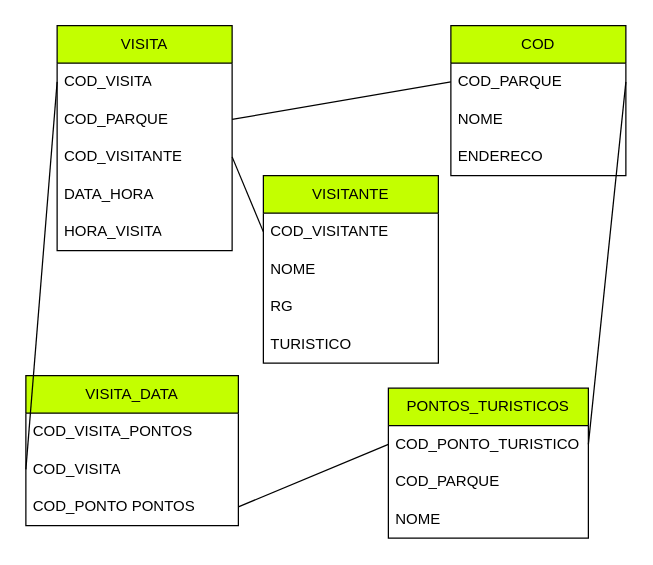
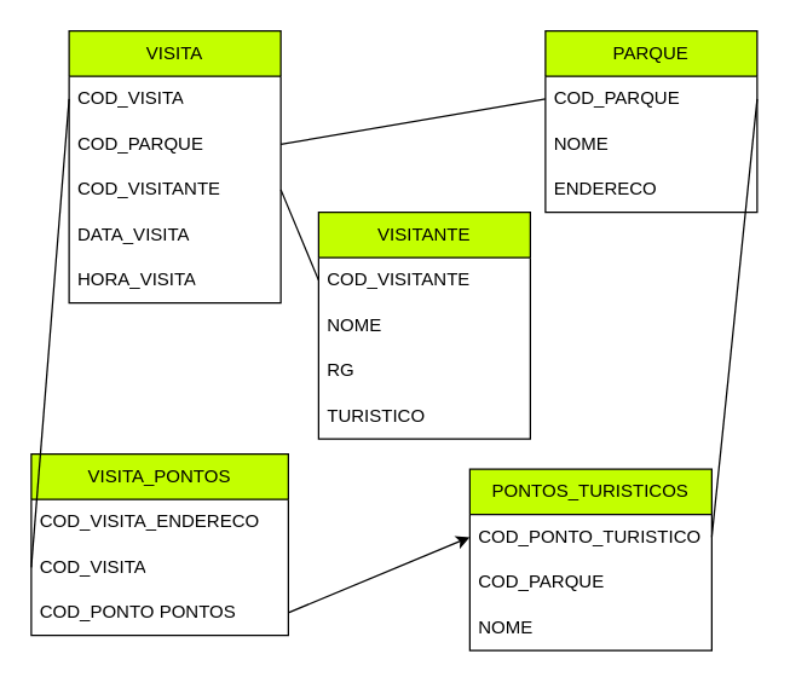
  <mxCell id="0" />
  <mxCell id="1" parent="0" />
  <mxCell id="2" value="VISITA" style="swimlane;fontStyle=0;childLayout=stackLayout;horizontal=1;startSize=30;horizontalStack=0;resizeParent=1;resizeParentMax=0;resizeLast=0;collapsible=1;marginBottom=0;whiteSpace=wrap;html=1;fillColor=#C3FF00;" parent="1" vertex="1"><mxGeometry x="45" y="20" width="140" height="180" as="geometry" /></mxCell>
  <mxCell id="3" value="COD_VISITA" style="text;strokeColor=none;fillColor=none;align=left;verticalAlign=middle;spacingLeft=4;spacingRight=4;overflow=hidden;points=[[0,0.5],[1,0.5]];portConstraint=eastwest;rotatable=0;whiteSpace=wrap;html=1;" parent="2" vertex="1"><mxGeometry y="30" width="140" height="30" as="geometry" /></mxCell>
  <mxCell id="4" value="COD_PARQUE" style="text;strokeColor=none;fillColor=none;align=left;verticalAlign=middle;spacingLeft=4;spacingRight=4;overflow=hidden;points=[[0,0.5],[1,0.5]];portConstraint=eastwest;rotatable=0;whiteSpace=wrap;html=1;" parent="2" vertex="1"><mxGeometry y="60" width="140" height="30" as="geometry" /></mxCell>
  <mxCell id="5" value="COD_VISITANTE" style="text;strokeColor=none;fillColor=none;align=left;verticalAlign=middle;spacingLeft=4;spacingRight=4;overflow=hidden;points=[[0,0.5],[1,0.5]];portConstraint=eastwest;rotatable=0;whiteSpace=wrap;html=1;" vertex="1" parent="2"><mxGeometry y="90" width="140" height="30" as="geometry" /></mxCell>
- <mxCell id="6" value="DATA_HORA" style="text;strokeColor=none;fillColor=none;align=left;verticalAlign=middle;spacingLeft=4;spacingRight=4;overflow=hidden;points=[[0,0.5],[1,0.5]];portConstraint=eastwest;rotatable=0;whiteSpace=wrap;html=1;" parent="2" vertex="1"><mxGeometry y="120" width="140" height="30" as="geometry" /></mxCell>
+ <mxCell id="6" value="DATA_VISITA" style="text;strokeColor=none;fillColor=none;align=left;verticalAlign=middle;spacingLeft=4;spacingRight=4;overflow=hidden;points=[[0,0.5],[1,0.5]];portConstraint=eastwest;rotatable=0;whiteSpace=wrap;html=1;" parent="2" vertex="1"><mxGeometry y="120" width="140" height="30" as="geometry" /></mxCell>
  <mxCell id="7" value="HORA_VISITA" style="text;strokeColor=none;fillColor=none;align=left;verticalAlign=middle;spacingLeft=4;spacingRight=4;overflow=hidden;points=[[0,0.5],[1,0.5]];portConstraint=eastwest;rotatable=0;whiteSpace=wrap;html=1;" parent="2" vertex="1"><mxGeometry y="150" width="140" height="30" as="geometry" /></mxCell>
  <mxCell id="8" value="VISITANTE" style="swimlane;fontStyle=0;childLayout=stackLayout;horizontal=1;startSize=30;horizontalStack=0;resizeParent=1;resizeParentMax=0;resizeLast=0;collapsible=1;marginBottom=0;whiteSpace=wrap;html=1;fillColor=#C3FF00;" parent="1" vertex="1"><mxGeometry x="210" y="140" width="140" height="150" as="geometry" /></mxCell>
  <mxCell id="9" value="COD_VISITANTE" style="text;strokeColor=none;fillColor=none;align=left;verticalAlign=middle;spacingLeft=4;spacingRight=4;overflow=hidden;points=[[0,0.5],[1,0.5]];portConstraint=eastwest;rotatable=0;whiteSpace=wrap;html=1;" parent="8" vertex="1"><mxGeometry y="30" width="140" height="30" as="geometry" /></mxCell>
  <mxCell id="10" value="NOME" style="text;strokeColor=none;fillColor=none;align=left;verticalAlign=middle;spacingLeft=4;spacingRight=4;overflow=hidden;points=[[0,0.5],[1,0.5]];portConstraint=eastwest;rotatable=0;whiteSpace=wrap;html=1;" parent="8" vertex="1"><mxGeometry y="60" width="140" height="30" as="geometry" /></mxCell>
  <mxCell id="11" value="RG" style="text;strokeColor=none;fillColor=none;align=left;verticalAlign=middle;spacingLeft=4;spacingRight=4;overflow=hidden;points=[[0,0.5],[1,0.5]];portConstraint=eastwest;rotatable=0;whiteSpace=wrap;html=1;" parent="8" vertex="1"><mxGeometry y="90" width="140" height="30" as="geometry" /></mxCell>
  <mxCell id="12" value="TURISTICO" style="text;strokeColor=none;fillColor=none;align=left;verticalAlign=middle;spacingLeft=4;spacingRight=4;overflow=hidden;points=[[0,0.5],[1,0.5]];portConstraint=eastwest;rotatable=0;whiteSpace=wrap;html=1;" parent="8" vertex="1"><mxGeometry y="120" width="140" height="30" as="geometry" /></mxCell>
- <mxCell id="13" value="COD" style="swimlane;fontStyle=0;childLayout=stackLayout;horizontal=1;startSize=30;horizontalStack=0;resizeParent=1;resizeParentMax=0;resizeLast=0;collapsible=1;marginBottom=0;whiteSpace=wrap;html=1;fillColor=#C3FF00;" parent="1" vertex="1"><mxGeometry x="360" y="20" width="140" height="120" as="geometry" /></mxCell>
+ <mxCell id="13" value="PARQUE" style="swimlane;fontStyle=0;childLayout=stackLayout;horizontal=1;startSize=30;horizontalStack=0;resizeParent=1;resizeParentMax=0;resizeLast=0;collapsible=1;marginBottom=0;whiteSpace=wrap;html=1;fillColor=#C3FF00;" parent="1" vertex="1"><mxGeometry x="360" y="20" width="140" height="120" as="geometry" /></mxCell>
  <mxCell id="14" value="COD_PARQUE" style="text;strokeColor=none;fillColor=none;align=left;verticalAlign=middle;spacingLeft=4;spacingRight=4;overflow=hidden;points=[[0,0.5],[1,0.5]];portConstraint=eastwest;rotatable=0;whiteSpace=wrap;html=1;" parent="13" vertex="1"><mxGeometry y="30" width="140" height="30" as="geometry" /></mxCell>
  <mxCell id="15" value="NOME" style="text;strokeColor=none;fillColor=none;align=left;verticalAlign=middle;spacingLeft=4;spacingRight=4;overflow=hidden;points=[[0,0.5],[1,0.5]];portConstraint=eastwest;rotatable=0;whiteSpace=wrap;html=1;" parent="13" vertex="1"><mxGeometry y="60" width="140" height="30" as="geometry" /></mxCell>
  <mxCell id="16" value="ENDERECO" style="text;strokeColor=none;fillColor=none;align=left;verticalAlign=middle;spacingLeft=4;spacingRight=4;overflow=hidden;points=[[0,0.5],[1,0.5]];portConstraint=eastwest;rotatable=0;whiteSpace=wrap;html=1;" parent="13" vertex="1"><mxGeometry y="90" width="140" height="30" as="geometry" /></mxCell>
  <mxCell id="17" value="PONTOS_TURISTICOS" style="swimlane;fontStyle=0;childLayout=stackLayout;horizontal=1;startSize=30;horizontalStack=0;resizeParent=1;resizeParentMax=0;resizeLast=0;collapsible=1;marginBottom=0;whiteSpace=wrap;html=1;fillColor=#C3FF00;" parent="1" vertex="1"><mxGeometry x="310" y="310" width="160" height="120" as="geometry" /></mxCell>
  <mxCell id="18" value="COD_PONTO_TURISTICO" style="text;strokeColor=none;fillColor=none;align=left;verticalAlign=middle;spacingLeft=4;spacingRight=4;overflow=hidden;points=[[0,0.5],[1,0.5]];portConstraint=eastwest;rotatable=0;whiteSpace=wrap;html=1;" parent="17" vertex="1"><mxGeometry y="30" width="160" height="30" as="geometry" /></mxCell>
  <mxCell id="19" value="COD_PARQUE" style="text;strokeColor=none;fillColor=none;align=left;verticalAlign=middle;spacingLeft=4;spacingRight=4;overflow=hidden;points=[[0,0.5],[1,0.5]];portConstraint=eastwest;rotatable=0;whiteSpace=wrap;html=1;" parent="17" vertex="1"><mxGeometry y="60" width="160" height="30" as="geometry" /></mxCell>
  <mxCell id="20" value="NOME" style="text;strokeColor=none;fillColor=none;align=left;verticalAlign=middle;spacingLeft=4;spacingRight=4;overflow=hidden;points=[[0,0.5],[1,0.5]];portConstraint=eastwest;rotatable=0;whiteSpace=wrap;html=1;" parent="17" vertex="1"><mxGeometry y="90" width="160" height="30" as="geometry" /></mxCell>
  <mxCell id="21" value="" style="endArrow=none;html=1;rounded=0;entryX=0;entryY=0.5;entryDx=0;entryDy=0;exitX=1;exitY=0.5;exitDx=0;exitDy=0;" parent="1" source="4" target="14" edge="1"><mxGeometry width="50" height="50" relative="1" as="geometry"><mxPoint x="130" y="280" as="sourcePoint" /><mxPoint x="180" y="230" as="targetPoint" /></mxGeometry></mxCell>
  <mxCell id="22" value="" style="endArrow=none;html=1;rounded=0;entryX=1;entryY=0.5;entryDx=0;entryDy=0;exitX=1;exitY=0.5;exitDx=0;exitDy=0;" parent="1" source="18" target="14" edge="1"><mxGeometry width="50" height="50" relative="1" as="geometry"><mxPoint x="210" y="185" as="sourcePoint" /><mxPoint x="250" y="155" as="targetPoint" /></mxGeometry></mxCell>
- <mxCell id="23" value="VISITA_DATA" style="swimlane;fontStyle=0;childLayout=stackLayout;horizontal=1;startSize=30;horizontalStack=0;resizeParent=1;resizeParentMax=0;resizeLast=0;collapsible=1;marginBottom=0;whiteSpace=wrap;html=1;fillColor=#C3FF00;" parent="1" vertex="1"><mxGeometry x="20" y="300" width="170" height="120" as="geometry" /></mxCell>
- <mxCell id="24" value="COD_VISITA_PONTOS" style="text;strokeColor=none;fillColor=none;align=left;verticalAlign=middle;spacingLeft=4;spacingRight=4;overflow=hidden;points=[[0,0.5],[1,0.5]];portConstraint=eastwest;rotatable=0;whiteSpace=wrap;html=1;" parent="23" vertex="1"><mxGeometry y="30" width="170" height="30" as="geometry" /></mxCell>
+ <mxCell id="23" value="VISITA_PONTOS" style="swimlane;fontStyle=0;childLayout=stackLayout;horizontal=1;startSize=30;horizontalStack=0;resizeParent=1;resizeParentMax=0;resizeLast=0;collapsible=1;marginBottom=0;whiteSpace=wrap;html=1;fillColor=#C3FF00;" parent="1" vertex="1"><mxGeometry x="20" y="300" width="170" height="120" as="geometry" /></mxCell>
+ <mxCell id="24" value="COD_VISITA_ENDERECO" style="text;strokeColor=none;fillColor=none;align=left;verticalAlign=middle;spacingLeft=4;spacingRight=4;overflow=hidden;points=[[0,0.5],[1,0.5]];portConstraint=eastwest;rotatable=0;whiteSpace=wrap;html=1;" parent="23" vertex="1"><mxGeometry y="30" width="170" height="30" as="geometry" /></mxCell>
  <mxCell id="25" value="COD_VISITA" style="text;strokeColor=none;fillColor=none;align=left;verticalAlign=middle;spacingLeft=4;spacingRight=4;overflow=hidden;points=[[0,0.5],[1,0.5]];portConstraint=eastwest;rotatable=0;whiteSpace=wrap;html=1;" parent="23" vertex="1"><mxGeometry y="60" width="170" height="30" as="geometry" /></mxCell>
  <mxCell id="26" value="COD_PONTO PONTOS" style="text;strokeColor=none;fillColor=none;align=left;verticalAlign=middle;spacingLeft=4;spacingRight=4;overflow=hidden;points=[[0,0.5],[1,0.5]];portConstraint=eastwest;rotatable=0;whiteSpace=wrap;html=1;" parent="23" vertex="1"><mxGeometry y="90" width="170" height="30" as="geometry" /></mxCell>
  <mxCell id="27" value="" style="endArrow=none;html=1;rounded=0;entryX=0;entryY=0.5;entryDx=0;entryDy=0;exitX=0;exitY=0.5;exitDx=0;exitDy=0;" parent="1" source="25" target="3" edge="1"><mxGeometry width="50" height="50" relative="1" as="geometry"><mxPoint x="210" y="185" as="sourcePoint" /><mxPoint x="250" y="155" as="targetPoint" /></mxGeometry></mxCell>
- <mxCell id="28" value="" style="endArrow=none;html=1;rounded=0;entryX=0;entryY=0.5;entryDx=0;entryDy=0;exitX=1;exitY=0.5;exitDx=0;exitDy=0;" parent="1" source="26" target="18" edge="1"><mxGeometry width="50" height="50" relative="1" as="geometry"><mxPoint x="210" y="185" as="sourcePoint" /><mxPoint x="250" y="155" as="targetPoint" /></mxGeometry></mxCell>
+ <mxCell id="28" value="" style="endArrow=classic;html=1;rounded=0;entryX=0;entryY=0.5;entryDx=0;entryDy=0;exitX=1;exitY=0.5;exitDx=0;exitDy=0;" parent="1" source="26" target="18" edge="1"><mxGeometry width="50" height="50" relative="1" as="geometry"><mxPoint x="210" y="185" as="sourcePoint" /><mxPoint x="250" y="155" as="targetPoint" /></mxGeometry></mxCell>
  <mxCell id="29" value="" style="endArrow=none;html=1;rounded=0;entryX=0;entryY=0.5;entryDx=0;entryDy=0;exitX=1;exitY=0.5;exitDx=0;exitDy=0;" parent="1" target="9" edge="1" source="5"><mxGeometry width="50" height="50" relative="1" as="geometry"><mxPoint x="190" y="120" as="sourcePoint" /><mxPoint x="370" y="105" as="targetPoint" /></mxGeometry></mxCell>
